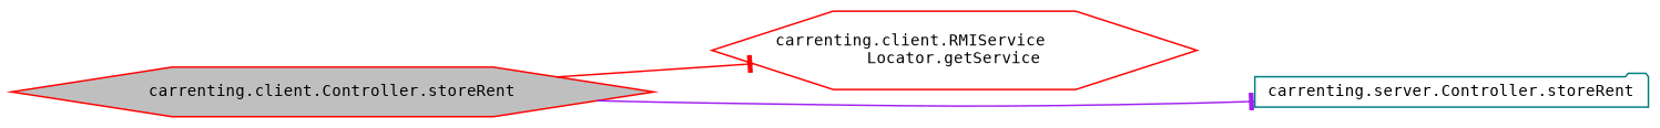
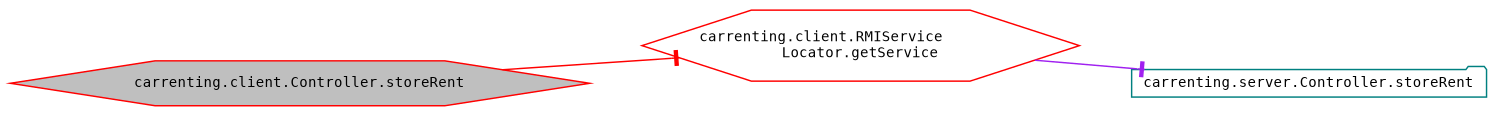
  digraph {
    fontname="DejaVu Sans Mono"
    rankdir=LR
    node [color=red fillcolor=white fontname="DejaVu Sans Mono" fontsize=10 shape=hexagon style=filled]
    edge [arrowhead=tee fontname="DejaVu Sans Mono" fontsize=10 labelfontname=Helvetica labelfontsize=10 style=solid]
    n1 [fillcolor=grey75 fontcolor=black height=0.2 label="carrenting.client.Controller.storeRent" width=0.4]
    n2 [height=0.2 label="carrenting.client.RMIService\lLocator.getService" width=0.4]
    n3 [color=teal height=0.2 label="carrenting.server.Controller.storeRent" shape=folder width=0.4]
    n1 -> n2 [color=red]
-   n1 -> n3 [color=purple]
+   n2 -> n3 [color=purple]
  }
